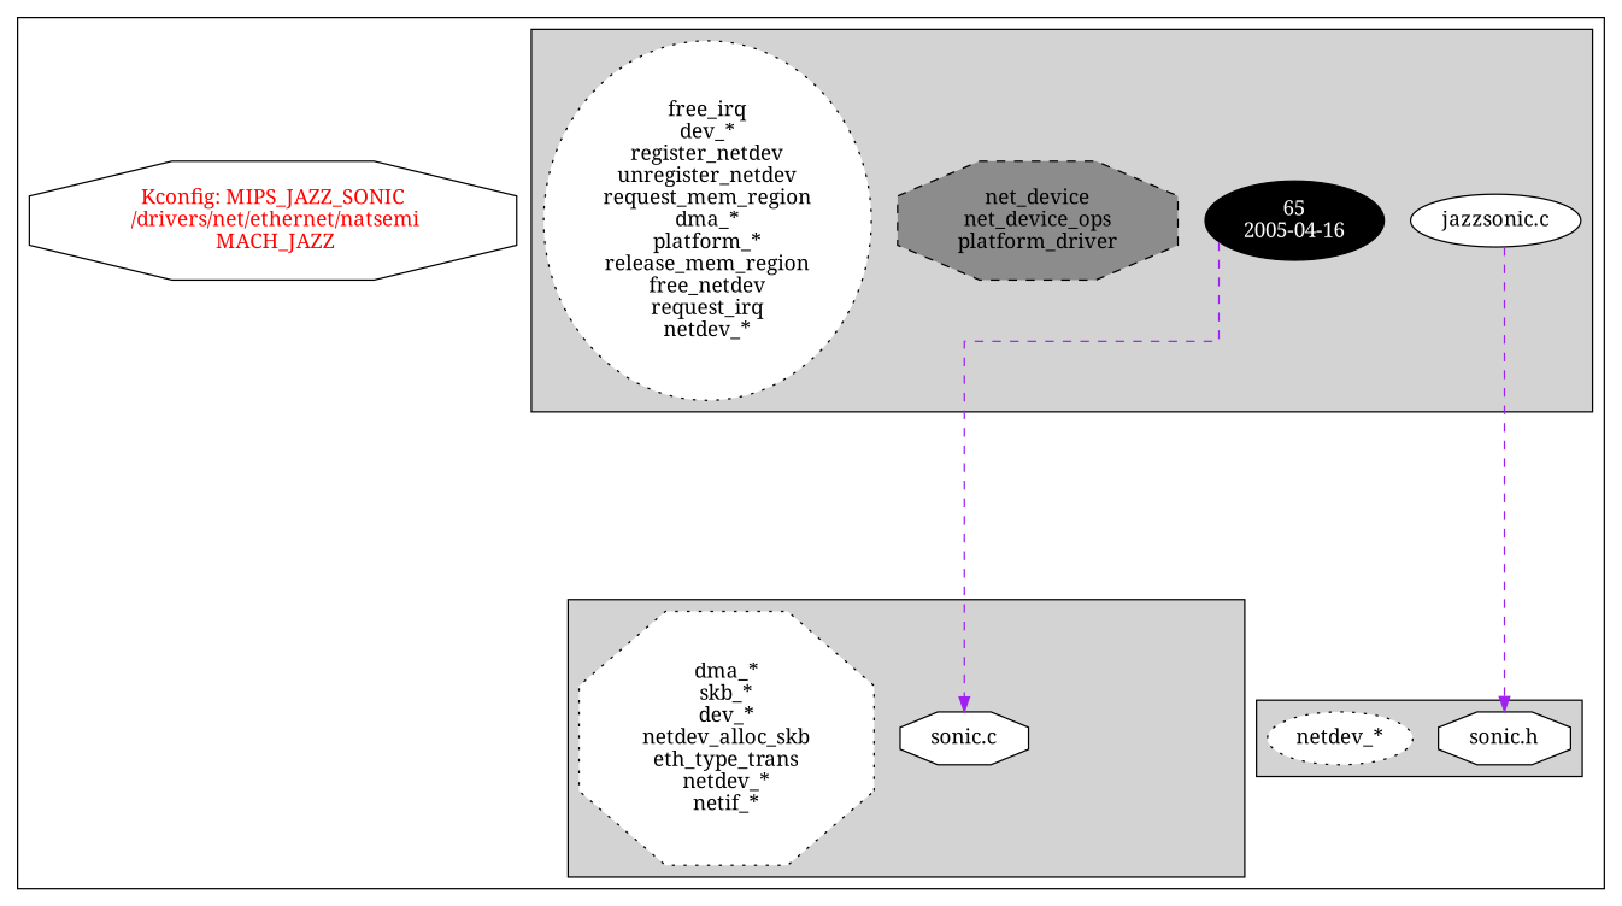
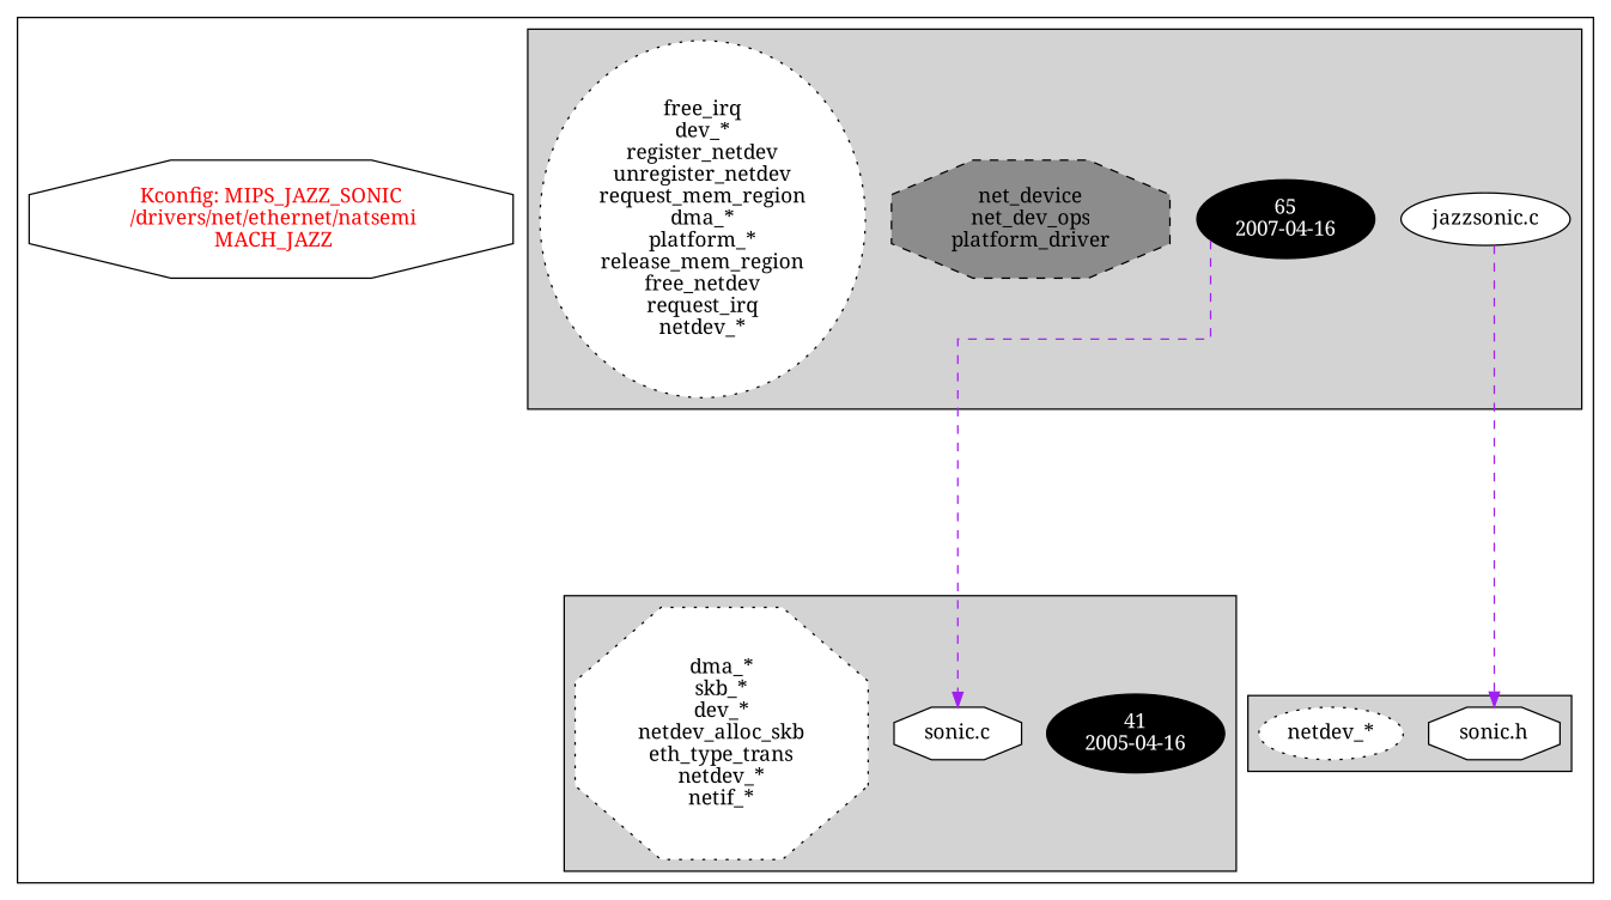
  digraph {
    fontname="Noto Serif"
    ranksep=2
    splines=ortho
    node [fillcolor=white fontcolor=black fontname="Noto Serif" shape=ellipse style=filled]
    edge [color=purple fontname="Noto Serif" style=dashed]
-   n1 [fillcolor=black fontcolor=white label="65\n2005-04-16"]
+   n1 [fillcolor=black fontcolor=white label="65\n2007-04-16"]
    n2 [label="jazzsonic.c\n"]
-   n3 [fillcolor=grey55 label="net_device\nnet_device_ops\nplatform_driver\n" shape=octagon style="filled,dashed"]
+   n3 [fillcolor=grey55 label="net_device\nnet_dev_ops\nplatform_driver\n" shape=octagon style="filled,dashed"]
    n4 [label="free_irq\ndev_*\nregister_netdev\nunregister_netdev\nrequest_mem_region\ndma_*\nplatform_*\nrelease_mem_region\nfree_netdev\nrequest_irq\nnetdev_*\n" style="filled,dotted"]
    n5 [label="sonic.h\n" shape=octagon]
    n6 [label="netdev_*\n" style="filled,dotted"]
+   n7 [fillcolor=black fontcolor=white label="41\n2005-04-16"]
    n8 [label="sonic.c\n" shape=octagon]
    n9 [label="dma_*\nskb_*\ndev_*\nnetdev_alloc_skb\neth_type_trans\nnetdev_*\nnetif_*\n" shape=octagon style="filled,dotted"]
    n10 [fontcolor=red label="Kconfig: MIPS_JAZZ_SONIC\n /drivers/net/ethernet/natsemi\n  MACH_JAZZ " shape=octagon fillcolor="" style=""]
    subgraph cluster_1 {
      n10
      subgraph cluster_2 {
        style=filled
        n1
        n2
        n3
        n4
      }
      subgraph cluster_3 {
        style=filled
        n5
        n6
      }
      subgraph cluster_4 {
        style=filled
+       n7
        n8
        n9
      }
    }
    n1 -> n8
    n2 -> n5
  }
